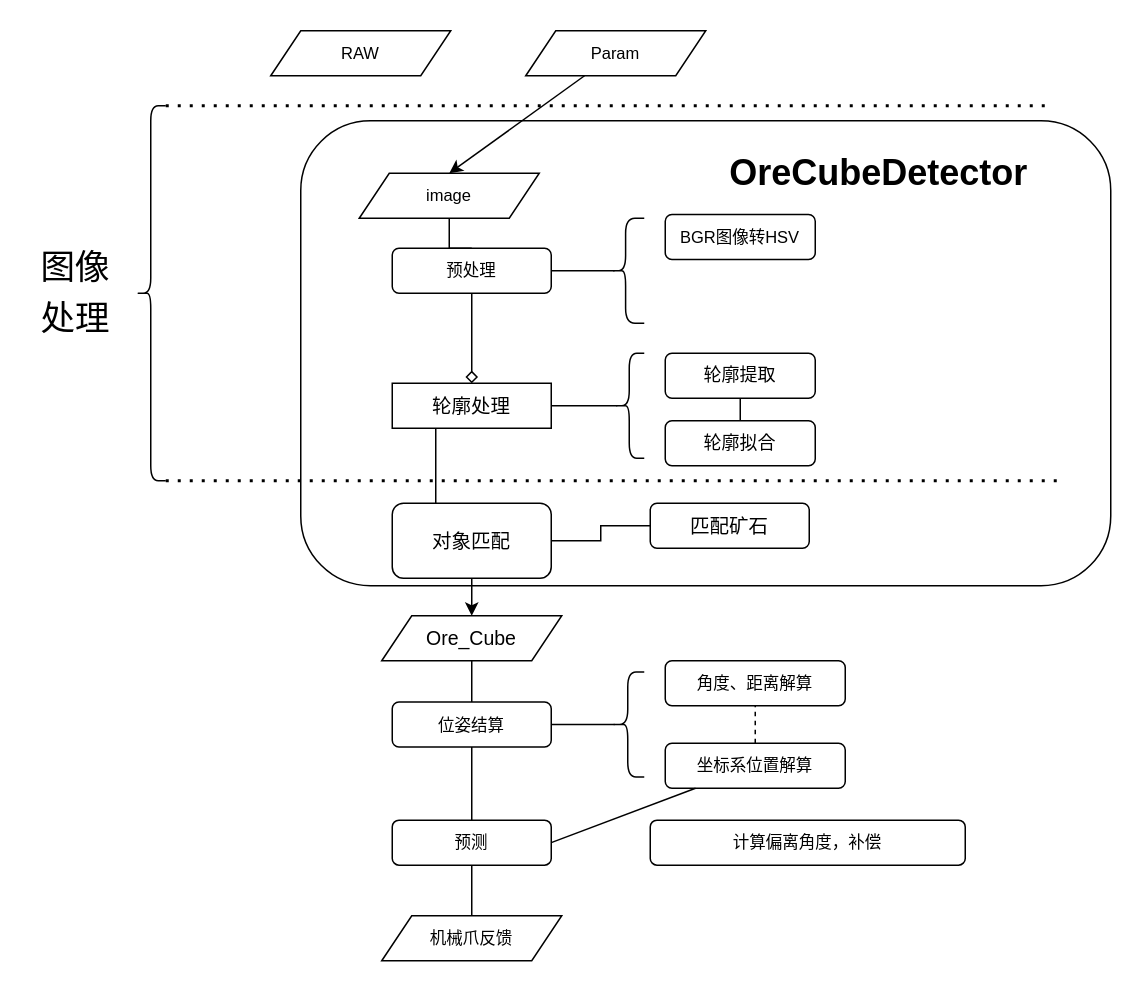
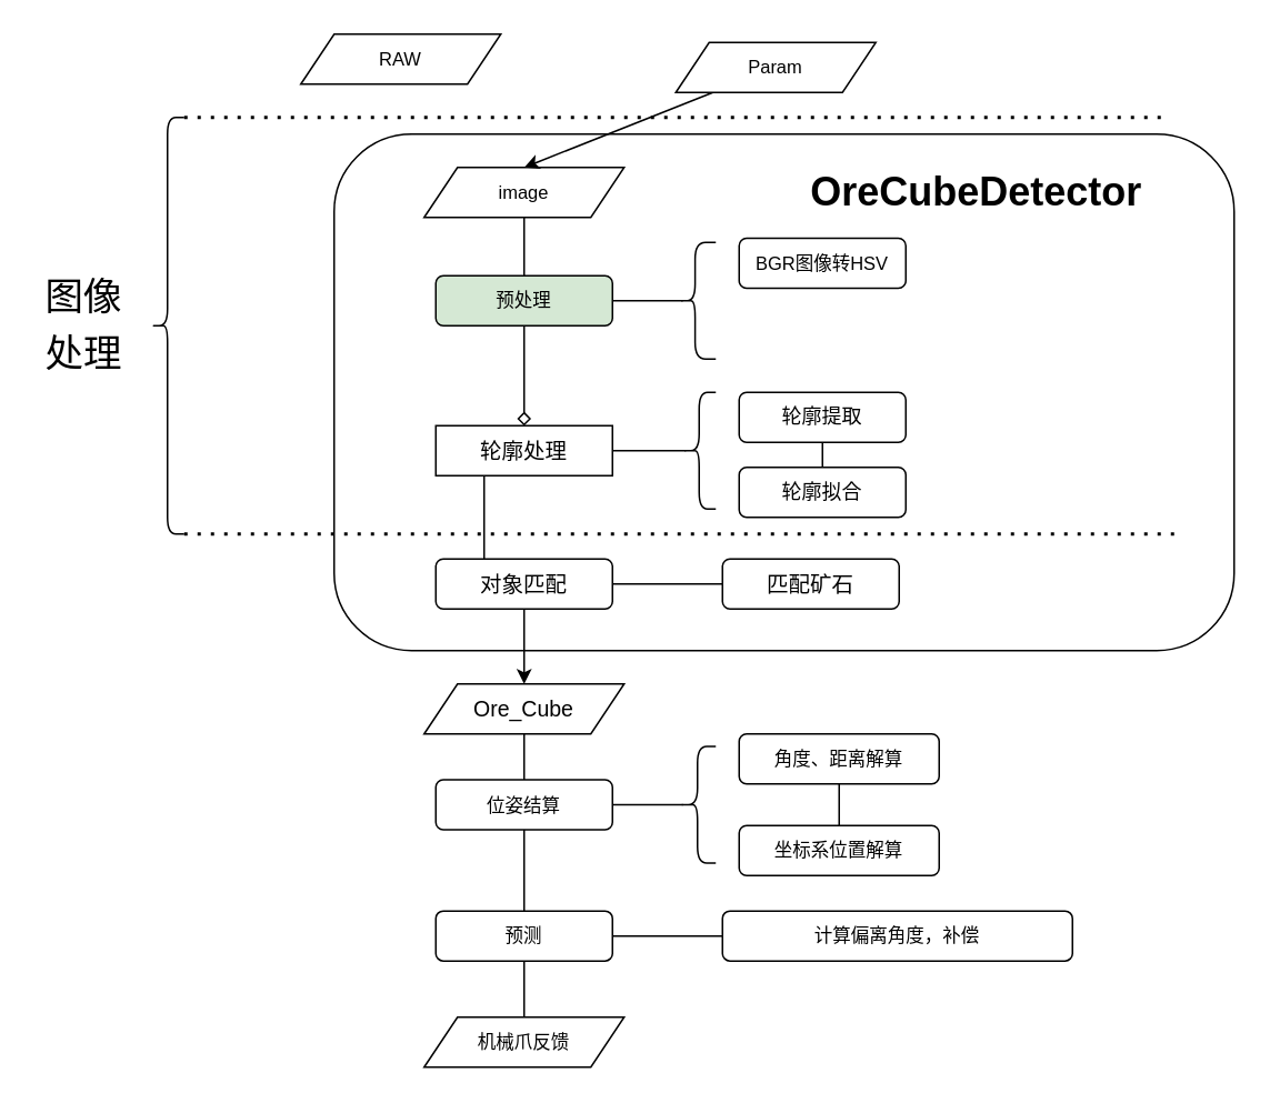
  <mxCell id="0" />
  <mxCell id="1" parent="0" />
  <mxCell id="2" value="" style="rounded=1;whiteSpace=wrap;html=1;fontSize=11;" vertex="1" parent="1"><mxGeometry x="200" y="80" width="540" height="310" as="geometry" /></mxCell>
  <mxCell id="3" value="&lt;h2&gt;&lt;font style=&quot;line-height: 1.2 ; font-weight: normal ; font-size: 23px&quot;&gt;图像&lt;/font&gt;&lt;/h2&gt;&lt;h2&gt;&lt;font style=&quot;line-height: 1.2 ; font-weight: normal ; font-size: 23px&quot;&gt;处理&lt;/font&gt;&lt;/h2&gt;" style="text;html=1;strokeColor=none;fillColor=none;align=center;verticalAlign=middle;whiteSpace=wrap;rounded=0;fontSize=5;" vertex="1" parent="1"><mxGeometry x="20" y="152.5" width="60" height="85" as="geometry" /></mxCell>
  <mxCell id="4" value="" style="endArrow=none;html=1;rounded=0;fontSize=11;entryX=0.1;entryY=0.5;entryDx=0;entryDy=0;entryPerimeter=0;exitX=1;exitY=0.5;exitDx=0;exitDy=0;" edge="1" parent="1" source="31" target="5"><mxGeometry width="50" height="50" relative="1" as="geometry"><mxPoint x="364" y="180" as="sourcePoint" /><mxPoint x="434" y="179.71" as="targetPoint" /><Array as="points" /></mxGeometry></mxCell>
  <mxCell id="5" value="" style="shape=curlyBracket;whiteSpace=wrap;html=1;rounded=1;fontSize=11;size=0.435;" vertex="1" parent="1"><mxGeometry x="407" y="145" width="22" height="70" as="geometry" /></mxCell>
  <mxCell id="6" value="" style="endArrow=diamond;html=1;rounded=0;fontSize=11;exitX=0.5;exitY=1;exitDx=0;exitDy=0;endFill=0;entryX=0.5;entryY=0;entryDx=0;entryDy=0;" edge="1" parent="1" source="31" target="42"><mxGeometry width="50" height="50" relative="1" as="geometry"><mxPoint x="314" y="195" as="sourcePoint" /><mxPoint x="314" y="235" as="targetPoint" /></mxGeometry></mxCell>
  <mxCell id="7" value="BGR图像转HSV" style="rounded=1;whiteSpace=wrap;html=1;fontSize=11;" vertex="1" parent="1"><mxGeometry x="443" y="142.5" width="100" height="30" as="geometry" /></mxCell>
  <mxCell id="8" value="" style="endArrow=none;dashed=1;html=1;dashPattern=1 3;strokeWidth=2;rounded=0;fontSize=11;" edge="1" parent="1"><mxGeometry width="50" height="50" relative="1" as="geometry"><mxPoint x="110" y="70" as="sourcePoint" /><mxPoint x="700" y="70" as="targetPoint" /></mxGeometry></mxCell>
  <mxCell id="9" value="" style="shape=curlyBracket;whiteSpace=wrap;html=1;rounded=1;fontSize=11;" vertex="1" parent="1"><mxGeometry x="90" y="70" width="20" height="250" as="geometry" /></mxCell>
  <mxCell id="10" style="edgeStyle=orthogonalEdgeStyle;rounded=0;orthogonalLoop=1;jettySize=auto;html=1;fontSize=23;endArrow=classic;endFill=1;exitX=0.5;exitY=1;exitDx=0;exitDy=0;" edge="1" parent="1" source="36" target="16"><mxGeometry relative="1" as="geometry"><mxPoint x="314" y="440" as="targetPoint" /><mxPoint x="304" y="414" as="sourcePoint" /></mxGeometry></mxCell>
  <mxCell id="11" value="OreCubeDetector" style="text;strokeColor=none;fillColor=none;html=1;fontSize=24;fontStyle=1;verticalAlign=middle;align=center;" vertex="1" parent="1"><mxGeometry x="490" y="100" width="190" height="30" as="geometry" /></mxCell>
  <mxCell id="12" value="" style="endArrow=none;dashed=1;html=1;dashPattern=1 3;strokeWidth=2;rounded=0;fontSize=11;" edge="1" parent="1"><mxGeometry width="50" height="50" relative="1" as="geometry"><mxPoint x="110" y="320" as="sourcePoint" /><mxPoint x="709" y="320" as="targetPoint" /><Array as="points" /></mxGeometry></mxCell>
  <mxCell id="13" style="edgeStyle=orthogonalEdgeStyle;rounded=0;orthogonalLoop=1;jettySize=auto;html=1;fontSize=11;endArrow=none;endFill=0;entryX=0.5;entryY=0;entryDx=0;entryDy=0;" edge="1" parent="1" source="14" target="31"><mxGeometry relative="1" as="geometry"><mxPoint x="314" y="165" as="targetPoint" /></mxGeometry></mxCell>
- <mxCell id="14" value="image" style="shape=parallelogram;perimeter=parallelogramPerimeter;whiteSpace=wrap;html=1;fixedSize=1;fontSize=11;" vertex="1" parent="1"><mxGeometry x="239" y="115" width="120" height="30" as="geometry" /></mxCell>
+ <mxCell id="14" value="image" style="shape=parallelogram;perimeter=parallelogramPerimeter;whiteSpace=wrap;html=1;fixedSize=1;fontSize=11;" vertex="1" parent="1"><mxGeometry x="254" y="100" width="120" height="30" as="geometry" /></mxCell>
  <mxCell id="15" style="edgeStyle=orthogonalEdgeStyle;rounded=0;orthogonalLoop=1;jettySize=auto;html=1;exitX=0.5;exitY=1;exitDx=0;exitDy=0;entryX=0.5;entryY=0;entryDx=0;entryDy=0;fontSize=13;endArrow=none;endFill=0;" edge="1" parent="1" source="16" target="18"><mxGeometry relative="1" as="geometry"><mxPoint x="307" y="532" as="sourcePoint" /></mxGeometry></mxCell>
  <mxCell id="16" value="&lt;span style=&quot;font-size: 13px&quot;&gt;Ore_Cube&lt;/span&gt;" style="shape=parallelogram;perimeter=parallelogramPerimeter;whiteSpace=wrap;html=1;fixedSize=1;fontSize=11;" vertex="1" parent="1"><mxGeometry x="254" y="410" width="120" height="30" as="geometry" /></mxCell>
  <mxCell id="17" style="edgeStyle=orthogonalEdgeStyle;rounded=0;orthogonalLoop=1;jettySize=auto;html=1;exitX=0.5;exitY=1;exitDx=0;exitDy=0;entryX=0.5;entryY=0;entryDx=0;entryDy=0;fontSize=13;endArrow=none;endFill=0;" edge="1" parent="1" source="18" target="22"><mxGeometry relative="1" as="geometry"><mxPoint x="317" y="642.5" as="targetPoint" /></mxGeometry></mxCell>
  <mxCell id="18" value="位姿结算" style="rounded=1;whiteSpace=wrap;html=1;fontSize=11;" vertex="1" parent="1"><mxGeometry x="261" y="467.5" width="106" height="30" as="geometry" /></mxCell>
  <mxCell id="19" value="角度、距离解算" style="rounded=1;whiteSpace=wrap;html=1;fontSize=11;" vertex="1" parent="1"><mxGeometry x="443" y="440" width="120" height="30" as="geometry" /></mxCell>
  <mxCell id="20" value="坐标系位置解算" style="rounded=1;whiteSpace=wrap;html=1;fontSize=11;" vertex="1" parent="1"><mxGeometry x="443" y="495" width="120" height="30" as="geometry" /></mxCell>
  <mxCell id="21" style="edgeStyle=orthogonalEdgeStyle;rounded=0;orthogonalLoop=1;jettySize=auto;html=1;entryX=0.5;entryY=0;entryDx=0;entryDy=0;fontSize=13;endArrow=none;endFill=0;" edge="1" parent="1" source="22" target="32"><mxGeometry relative="1" as="geometry"><mxPoint x="314" y="661.25" as="targetPoint" /></mxGeometry></mxCell>
  <mxCell id="22" value="预测" style="rounded=1;whiteSpace=wrap;html=1;fontSize=11;" vertex="1" parent="1"><mxGeometry x="261" y="546.25" width="106" height="30" as="geometry" /></mxCell>
- <mxCell id="23" value="" style="endArrow=none;html=1;rounded=0;fontSize=13;exitX=1;exitY=0.5;exitDx=0;exitDy=0;" edge="1" parent="1" source="22" target="20"><mxGeometry width="50" height="50" relative="1" as="geometry"><mxPoint x="373" y="690.83" as="sourcePoint" /><mxPoint x="410.2" y="591.25" as="targetPoint" /></mxGeometry></mxCell>
- <mxCell id="24" value="" style="endArrow=none;html=1;rounded=0;fontSize=13;entryX=0.5;entryY=1;entryDx=0;entryDy=0;exitX=0.5;exitY=0;exitDx=0;exitDy=0;dashed=1;" edge="1" parent="1" source="20" target="19"><mxGeometry width="50" height="50" relative="1" as="geometry"><mxPoint x="542.5" y="492.5" as="sourcePoint" /><mxPoint x="542.5" y="462.5" as="targetPoint" /></mxGeometry></mxCell>
+ <mxCell id="23" value="" style="endArrow=none;html=1;rounded=0;fontSize=13;exitX=1;exitY=0.5;exitDx=0;exitDy=0;entryX=0;entryY=0.5;entryDx=0;entryDy=0;" edge="1" parent="1" source="22" target="25"><mxGeometry width="50" height="50" relative="1" as="geometry"><mxPoint x="373" y="690.83" as="sourcePoint" /><mxPoint x="410.2" y="591.25" as="targetPoint" /></mxGeometry></mxCell>
+ <mxCell id="24" value="" style="endArrow=none;html=1;rounded=0;fontSize=13;entryX=0.5;entryY=1;entryDx=0;entryDy=0;exitX=0.5;exitY=0;exitDx=0;exitDy=0;" edge="1" parent="1" source="20" target="19"><mxGeometry width="50" height="50" relative="1" as="geometry"><mxPoint x="542.5" y="492.5" as="sourcePoint" /><mxPoint x="542.5" y="462.5" as="targetPoint" /></mxGeometry></mxCell>
  <mxCell id="25" value="计算偏离角度，补偿" style="rounded=1;whiteSpace=wrap;html=1;fontSize=11;" vertex="1" parent="1"><mxGeometry x="433" y="546.25" width="210" height="30" as="geometry" /></mxCell>
  <mxCell id="26" value="" style="shape=curlyBracket;whiteSpace=wrap;html=1;rounded=1;fontSize=13;" vertex="1" parent="1"><mxGeometry x="407" y="447.5" width="22" height="70" as="geometry" /></mxCell>
  <mxCell id="27" value="" style="endArrow=none;html=1;rounded=0;fontSize=13;exitX=1;exitY=0.5;exitDx=0;exitDy=0;entryX=0.1;entryY=0.5;entryDx=0;entryDy=0;entryPerimeter=0;" edge="1" parent="1" source="18" target="26"><mxGeometry width="50" height="50" relative="1" as="geometry"><mxPoint x="370" y="482" as="sourcePoint" /><mxPoint x="410" y="482.5" as="targetPoint" /></mxGeometry></mxCell>
  <mxCell id="28" value="RAW" style="shape=parallelogram;perimeter=parallelogramPerimeter;whiteSpace=wrap;html=1;fixedSize=1;fontSize=11;" vertex="1" parent="1"><mxGeometry x="180" y="20" width="120" height="30" as="geometry" /></mxCell>
  <mxCell id="29" style="edgeStyle=none;rounded=0;orthogonalLoop=1;jettySize=auto;html=1;entryX=0.5;entryY=0;entryDx=0;entryDy=0;endArrow=classic;endFill=1;" edge="1" parent="1" source="30" target="14"><mxGeometry relative="1" as="geometry" /></mxCell>
- <mxCell id="30" value="Param" style="shape=parallelogram;perimeter=parallelogramPerimeter;whiteSpace=wrap;html=1;fixedSize=1;fontSize=11;" vertex="1" parent="1"><mxGeometry x="350" y="20" width="120" height="30" as="geometry" /></mxCell>
- <mxCell id="31" value="预处理" style="rounded=1;whiteSpace=wrap;html=1;fontSize=11;" vertex="1" parent="1"><mxGeometry x="261" y="165" width="106" height="30" as="geometry" /></mxCell>
+ <mxCell id="30" value="Param" style="shape=parallelogram;perimeter=parallelogramPerimeter;whiteSpace=wrap;html=1;fixedSize=1;fontSize=11;" vertex="1" parent="1"><mxGeometry x="405" y="25" width="120" height="30" as="geometry" /></mxCell>
+ <mxCell id="31" value="预处理" style="rounded=1;whiteSpace=wrap;html=1;fontSize=11;fillColor=#d5e8d4;" vertex="1" parent="1"><mxGeometry x="261" y="165" width="106" height="30" as="geometry" /></mxCell>
  <mxCell id="32" value="机械爪反馈" style="shape=parallelogram;perimeter=parallelogramPerimeter;whiteSpace=wrap;html=1;fixedSize=1;fontSize=11;" vertex="1" parent="1"><mxGeometry x="254" y="610" width="120" height="30" as="geometry" /></mxCell>
  <mxCell id="33" value="" style="edgeStyle=orthogonalEdgeStyle;rounded=0;orthogonalLoop=1;jettySize=auto;html=1;endArrow=none;endFill=0;strokeColor=#000000;exitX=0.5;exitY=1;exitDx=0;exitDy=0;" edge="1" parent="1" target="36" source="42"><mxGeometry relative="1" as="geometry"><mxPoint x="319" y="285" as="sourcePoint" /><Array as="points"><mxPoint x="290" y="285" /></Array></mxGeometry></mxCell>
  <mxCell id="34" value="" style="shape=curlyBracket;whiteSpace=wrap;html=1;rounded=1;" vertex="1" parent="1"><mxGeometry x="409" y="235" width="20" height="70" as="geometry" /></mxCell>
  <mxCell id="35" value="" style="edgeStyle=orthogonalEdgeStyle;rounded=0;orthogonalLoop=1;jettySize=auto;html=1;endArrow=none;endFill=0;strokeColor=#000000;" edge="1" parent="1" source="36" target="37"><mxGeometry relative="1" as="geometry" /></mxCell>
- <mxCell id="36" value="&lt;span style=&quot;font-size: 13px&quot;&gt;对象匹配&lt;/span&gt;" style="rounded=1;whiteSpace=wrap;html=1;" vertex="1" parent="1"><mxGeometry x="261" y="335" width="106" height="50" as="geometry" /></mxCell>
+ <mxCell id="36" value="&lt;span style=&quot;font-size: 13px&quot;&gt;对象匹配&lt;/span&gt;" style="rounded=1;whiteSpace=wrap;html=1;" vertex="1" parent="1"><mxGeometry x="261" y="335" width="106" height="30" as="geometry" /></mxCell>
  <mxCell id="37" value="&lt;span style=&quot;font-size: 13px&quot;&gt;匹配矿石&lt;/span&gt;" style="rounded=1;whiteSpace=wrap;html=1;" vertex="1" parent="1"><mxGeometry x="433" y="335" width="106" height="30" as="geometry" /></mxCell>
  <mxCell id="38" style="edgeStyle=orthogonalEdgeStyle;rounded=0;orthogonalLoop=1;jettySize=auto;html=1;entryX=0.5;entryY=0;entryDx=0;entryDy=0;endArrow=none;endFill=0;" edge="1" parent="1" source="39"><mxGeometry relative="1" as="geometry"><mxPoint x="493" y="297.5" as="targetPoint" /></mxGeometry></mxCell>
  <mxCell id="39" value="轮廓提取" style="rounded=1;whiteSpace=wrap;html=1;" vertex="1" parent="1"><mxGeometry x="443" y="235" width="100" height="30" as="geometry" /></mxCell>
  <mxCell id="40" value="轮廓拟合" style="whiteSpace=wrap;html=1;rounded=1;" vertex="1" parent="1"><mxGeometry x="443" y="280" width="100" height="30" as="geometry" /></mxCell>
  <mxCell id="41" style="edgeStyle=orthogonalEdgeStyle;rounded=0;orthogonalLoop=1;jettySize=auto;html=1;entryX=0.1;entryY=0.5;entryDx=0;entryDy=0;entryPerimeter=0;endArrow=none;endFill=0;" edge="1" parent="1" source="42" target="34"><mxGeometry relative="1" as="geometry" /></mxCell>
  <mxCell id="42" value="&lt;font style=&quot;font-size: 13px&quot;&gt;轮廓处理&lt;/font&gt;" style="whiteSpace=wrap;html=1;rounded=0;" vertex="1" parent="1"><mxGeometry x="261" y="255" width="106" height="30" as="geometry" /></mxCell>
